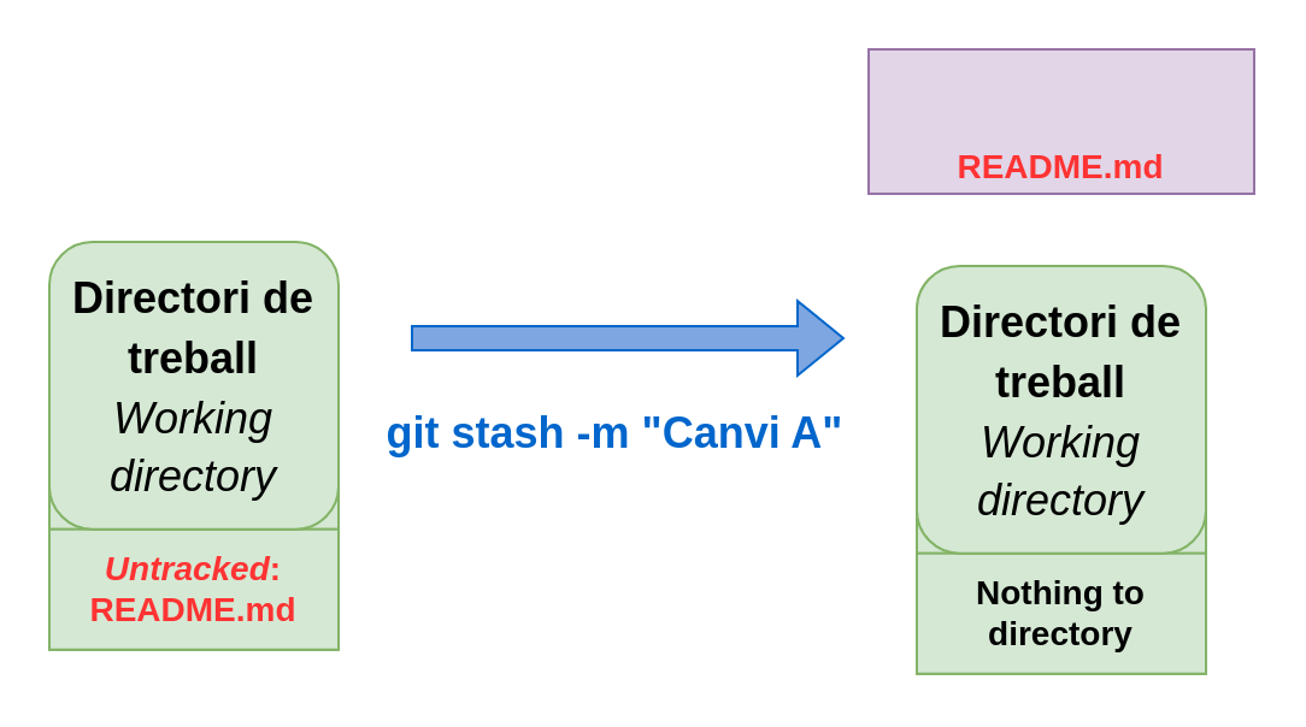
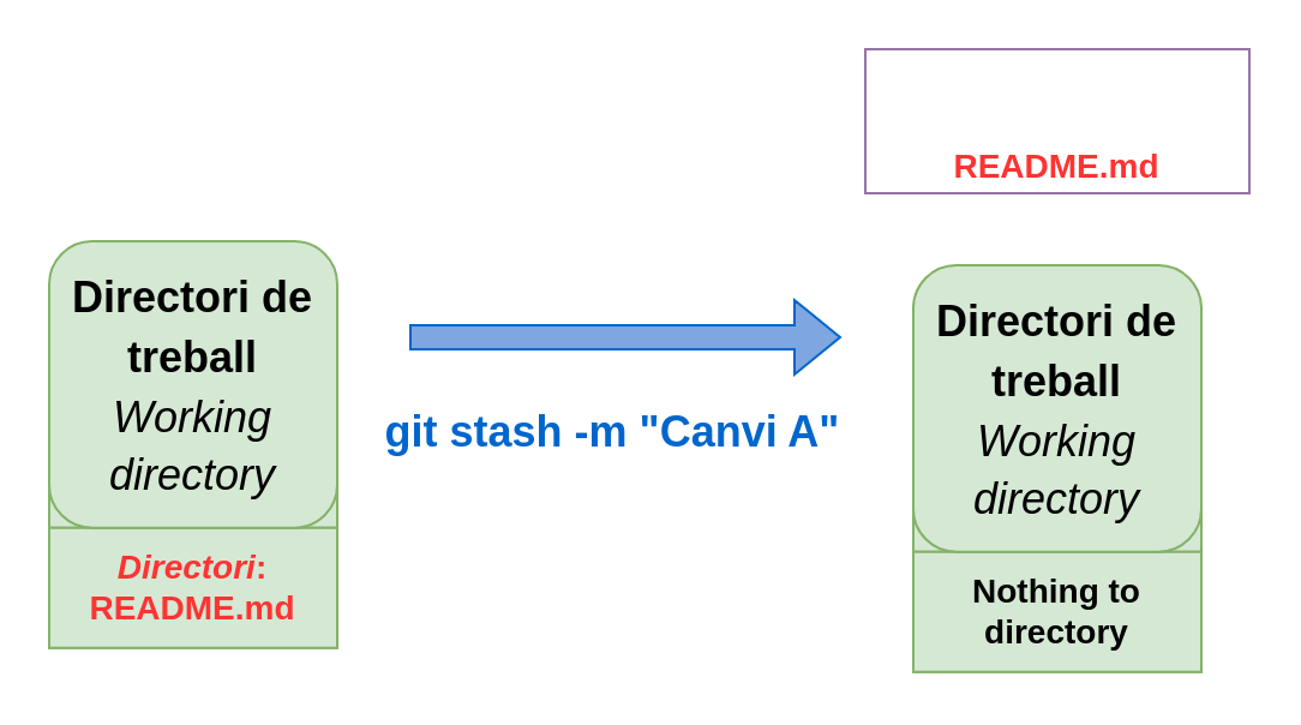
  <mxCell id="0" />
  <mxCell id="1" parent="0" />
  <mxCell id="2" value="List" style="swimlane;fontStyle=0;childLayout=stackLayout;horizontal=1;startSize=30;horizontalStack=0;resizeParent=1;resizeParentMax=0;resizeLast=0;collapsible=1;marginBottom=0;whiteSpace=wrap;html=1;fillColor=#d5e8d4;strokeColor=#82b366;" parent="1" vertex="1"><mxGeometry x="20" y="189.37" width="120" height="80" as="geometry"><mxRectangle x="10" y="380.63" width="60" height="30" as="alternateBounds" /></mxGeometry></mxCell>
- <mxCell id="3" value="&lt;i&gt;Untracked&lt;/i&gt;: README.md" style="text;strokeColor=#82b366;fillColor=#d5e8d4;align=center;verticalAlign=middle;spacingLeft=4;spacingRight=4;overflow=hidden;points=[[0,0.5],[1,0.5]];portConstraint=eastwest;rotatable=0;whiteSpace=wrap;html=1;fontStyle=1;fontSize=14;fontColor=#FF3333;" parent="2" vertex="1"><mxGeometry y="30" width="120" height="50" as="geometry" /></mxCell>
+ <mxCell id="3" value="&lt;i&gt;Directori&lt;/i&gt;: README.md" style="text;strokeColor=#82b366;fillColor=#d5e8d4;align=center;verticalAlign=middle;spacingLeft=4;spacingRight=4;overflow=hidden;points=[[0,0.5],[1,0.5]];portConstraint=eastwest;rotatable=0;whiteSpace=wrap;html=1;fontStyle=1;fontSize=14;fontColor=#FF3333;" parent="2" vertex="1"><mxGeometry y="30" width="120" height="50" as="geometry" /></mxCell>
  <mxCell id="4" value="&lt;b style=&quot;border-color: var(--border-color); font-size: 18px;&quot;&gt;Directori de treball&lt;/b&gt;&lt;br style=&quot;border-color: var(--border-color); font-size: 18px;&quot;&gt;&lt;i style=&quot;border-color: var(--border-color); font-size: 18px;&quot;&gt;Working directory&lt;/i&gt;" style="rounded=1;whiteSpace=wrap;html=1;fontSize=20;fillColor=#d5e8d4;strokeColor=#82b366;" parent="1" vertex="1"><mxGeometry x="20" y="100" width="120" height="119.37" as="geometry" /></mxCell>
  <mxCell id="5" value="" style="shape=flexArrow;endArrow=classic;html=1;rounded=0;fillColor=#7EA6E0;strokeColor=#0066CC;" parent="1" edge="1"><mxGeometry width="50" height="50" relative="1" as="geometry"><mxPoint x="170" y="140" as="sourcePoint" /><mxPoint x="350" y="140" as="targetPoint" /></mxGeometry></mxCell>
  <mxCell id="6" value="&lt;b&gt;&lt;font color=&quot;#0066cc&quot; style=&quot;font-size: 18px;&quot;&gt;git stash -m &quot;Canvi A&quot;&lt;/font&gt;&lt;/b&gt;" style="text;html=1;align=center;verticalAlign=middle;whiteSpace=wrap;rounded=0;" parent="1" vertex="1"><mxGeometry x="150" y="160" width="210" height="40" as="geometry" /></mxCell>
  <mxCell id="7" value="List" style="swimlane;fontStyle=0;childLayout=stackLayout;horizontal=1;startSize=30;horizontalStack=0;resizeParent=1;resizeParentMax=0;resizeLast=0;collapsible=1;marginBottom=0;whiteSpace=wrap;html=1;fillColor=#d5e8d4;strokeColor=#82b366;" parent="1" vertex="1"><mxGeometry x="380" y="199.37" width="120" height="80" as="geometry"><mxRectangle x="10" y="380.63" width="60" height="30" as="alternateBounds" /></mxGeometry></mxCell>
  <mxCell id="8" value="&lt;font color=&quot;#000000&quot;&gt;Nothing to directory&lt;/font&gt;" style="text;strokeColor=#82b366;fillColor=#d5e8d4;align=center;verticalAlign=middle;spacingLeft=4;spacingRight=4;overflow=hidden;points=[[0,0.5],[1,0.5]];portConstraint=eastwest;rotatable=0;whiteSpace=wrap;html=1;fontStyle=1;fontSize=14;fontColor=#FF3333;" parent="7" vertex="1"><mxGeometry y="30" width="120" height="50" as="geometry" /></mxCell>
  <mxCell id="9" value="&lt;b style=&quot;border-color: var(--border-color); font-size: 18px;&quot;&gt;Directori de treball&lt;/b&gt;&lt;br style=&quot;border-color: var(--border-color); font-size: 18px;&quot;&gt;&lt;i style=&quot;border-color: var(--border-color); font-size: 18px;&quot;&gt;Working directory&lt;/i&gt;" style="rounded=1;whiteSpace=wrap;html=1;fontSize=20;fillColor=#d5e8d4;strokeColor=#82b366;" parent="1" vertex="1"><mxGeometry x="380" y="110" width="120" height="119.37" as="geometry" /></mxCell>
  <mxCell id="10" value="" style="group" parent="1" vertex="1" connectable="0"><mxGeometry x="360" y="20" width="160" height="60" as="geometry" /></mxCell>
- <mxCell id="11" value="&lt;div&gt;&lt;span style=&quot;color: rgb(255, 51, 51); font-size: 14px; font-weight: 700;&quot;&gt;README.md&lt;/span&gt;&lt;br&gt;&lt;/div&gt;" style="rounded=0;whiteSpace=wrap;html=1;fillColor=#e1d5e7;strokeColor=#9673a6;verticalAlign=bottom;" parent="10" vertex="1"><mxGeometry width="160" height="60" as="geometry" /></mxCell>
+ <mxCell id="11" value="&lt;div&gt;&lt;span style=&quot;color: rgb(255, 51, 51); font-size: 14px; font-weight: 700;&quot;&gt;README.md&lt;/span&gt;&lt;br&gt;&lt;/div&gt;" style="rounded=0;whiteSpace=wrap;html=1;fillColor=#ffffff;strokeColor=#9673a6;verticalAlign=bottom;" parent="10" vertex="1"><mxGeometry width="160" height="60" as="geometry" /></mxCell>
